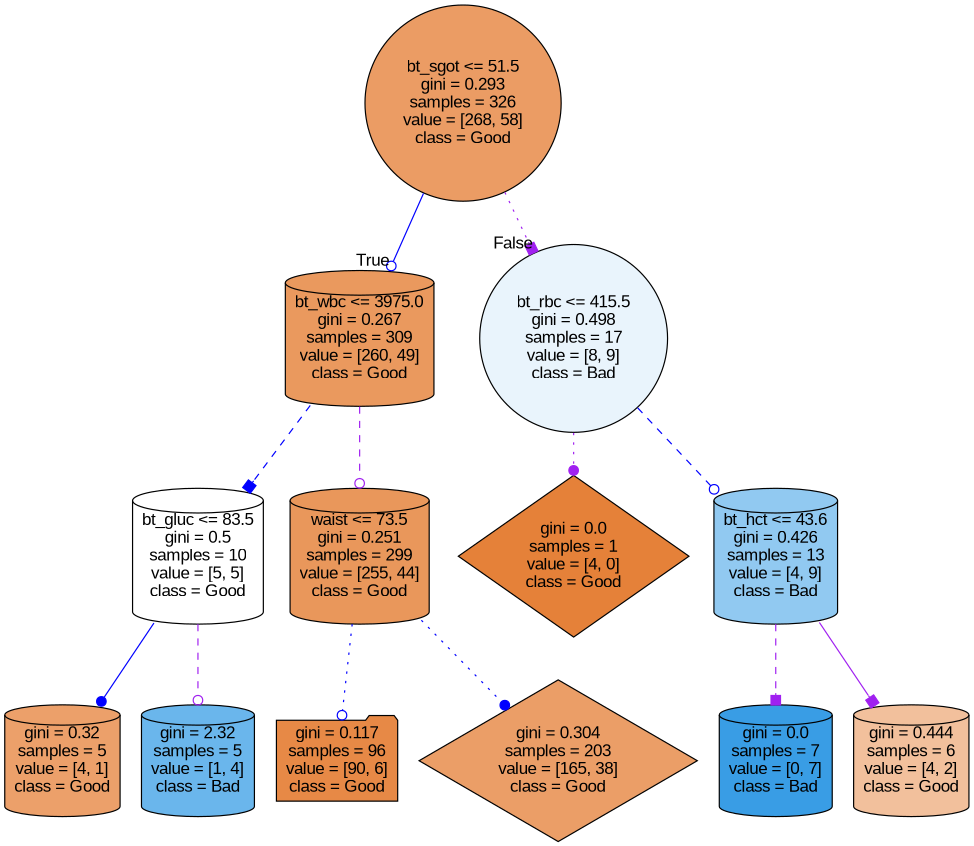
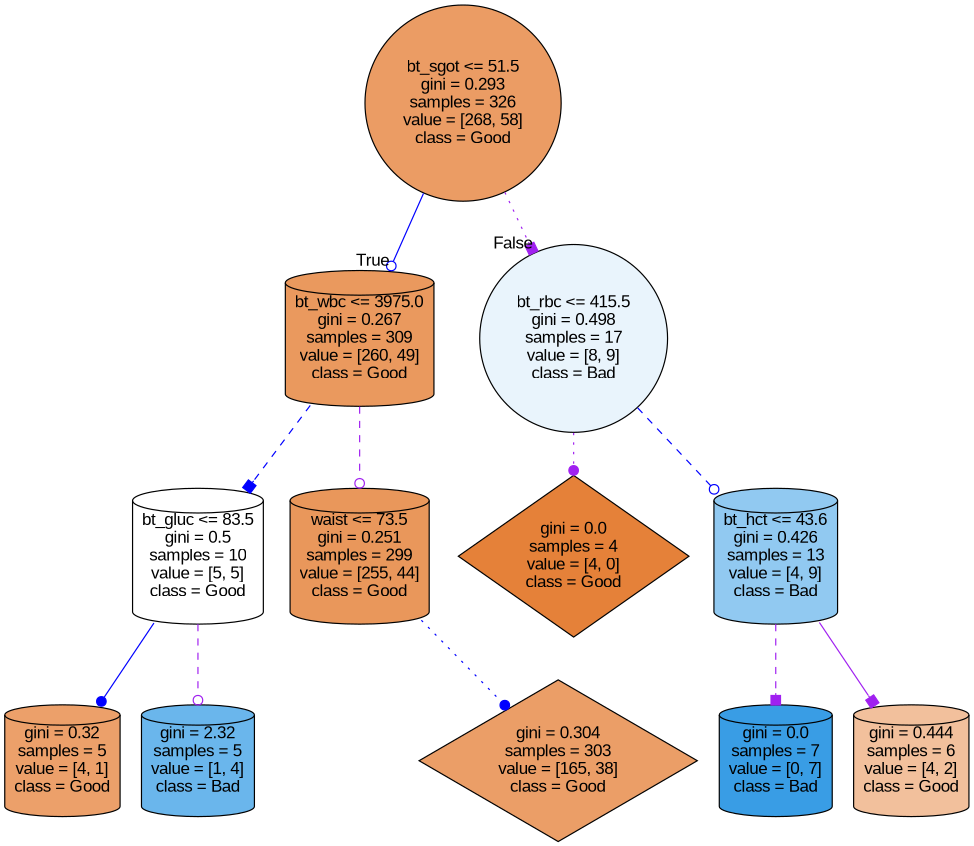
  digraph {
    fontname="Liberation Sans"
    node [color=black fontname="Liberation Sans" shape=cylinder style=filled]
    edge [arrowhead=odot color=blue fontname="Liberation Sans" style=dashed]
    n1 [fillcolor="#eb9c64" label="bt_sgot <= 51.5\ngini = 0.293\nsamples = 326\nvalue = [268, 58]\nclass = Good" shape=circle]
    n2 [fillcolor="#ea995e" label="bt_wbc <= 3975.0\ngini = 0.267\nsamples = 309\nvalue = [260, 49]\nclass = Good"]
    n3 [fillcolor="#e9f4fc" label="bt_rbc <= 415.5\ngini = 0.498\nsamples = 17\nvalue = [8, 9]\nclass = Bad" shape=circle]
    n4 [fillcolor="#ffffff" label="bt_gluc <= 83.5\ngini = 0.5\nsamples = 10\nvalue = [5, 5]\nclass = Good"]
    n5 [fillcolor="#e9975b" label="waist <= 73.5\ngini = 0.251\nsamples = 299\nvalue = [255, 44]\nclass = Good"]
-   n6 [fillcolor="#e58139" label="gini = 0.0\nsamples = 1\nvalue = [4, 0]\nclass = Good" shape=diamond]
+   n6 [fillcolor="#e58139" label="gini = 0.0\nsamples = 4\nvalue = [4, 0]\nclass = Good" shape=diamond]
    n7 [fillcolor="#91c9f1" label="bt_hct <= 43.6\ngini = 0.426\nsamples = 13\nvalue = [4, 9]\nclass = Bad"]
    n8 [fillcolor="#eca06a" label="gini = 0.32\nsamples = 5\nvalue = [4, 1]\nclass = Good"]
    n9 [fillcolor="#6ab6ec" label="gini = 2.32\nsamples = 5\nvalue = [1, 4]\nclass = Bad"]
-   n10 [fillcolor="#e78946" label="gini = 0.117\nsamples = 96\nvalue = [90, 6]\nclass = Good" shape=folder]
-   n11 [fillcolor="#eb9e67" label="gini = 0.304\nsamples = 203\nvalue = [165, 38]\nclass = Good" shape=diamond]
+   n11 [fillcolor="#eb9e67" label="gini = 0.304\nsamples = 303\nvalue = [165, 38]\nclass = Good" shape=diamond]
    n12 [fillcolor="#399de5" label="gini = 0.0\nsamples = 7\nvalue = [0, 7]\nclass = Bad"]
    n13 [fillcolor="#f2c09c" label="gini = 0.444\nsamples = 6\nvalue = [4, 2]\nclass = Good"]
    n1 -> n2 [headlabel=True labelangle=45 labeldistance=2.5 style=solid]
    n1 -> n3 [arrowhead=box color=purple headlabel=False labelangle=-45 labeldistance=2.5 style=dotted]
    n2 -> n4 [arrowhead=box]
    n2 -> n5 [color=purple]
    n3 -> n6 [arrowhead=dot color=purple style=dotted]
    n3 -> n7
    n4 -> n8 [arrowhead=dot style=solid]
    n4 -> n9 [color=purple]
-   n5 -> n10 [style=dotted]
    n5 -> n11 [arrowhead=dot style=dotted]
    n7 -> n12 [arrowhead=box color=purple]
    n7 -> n13 [arrowhead=box color=purple style=solid]
  }
